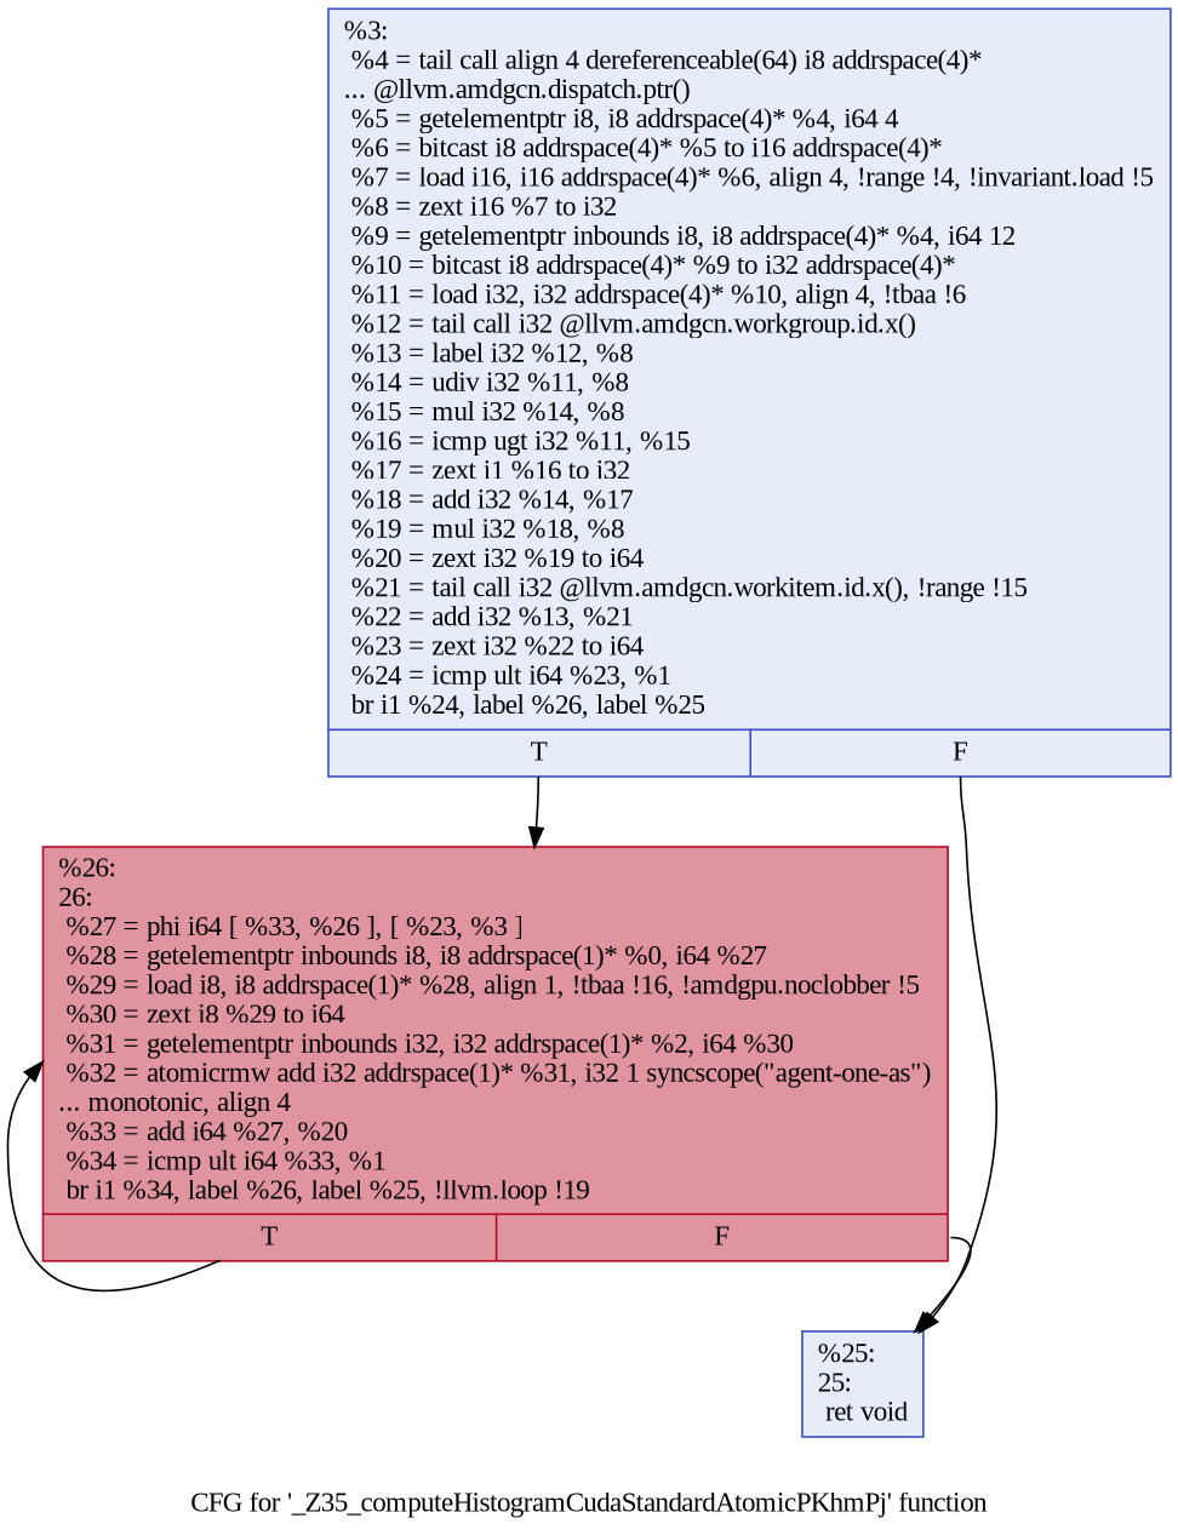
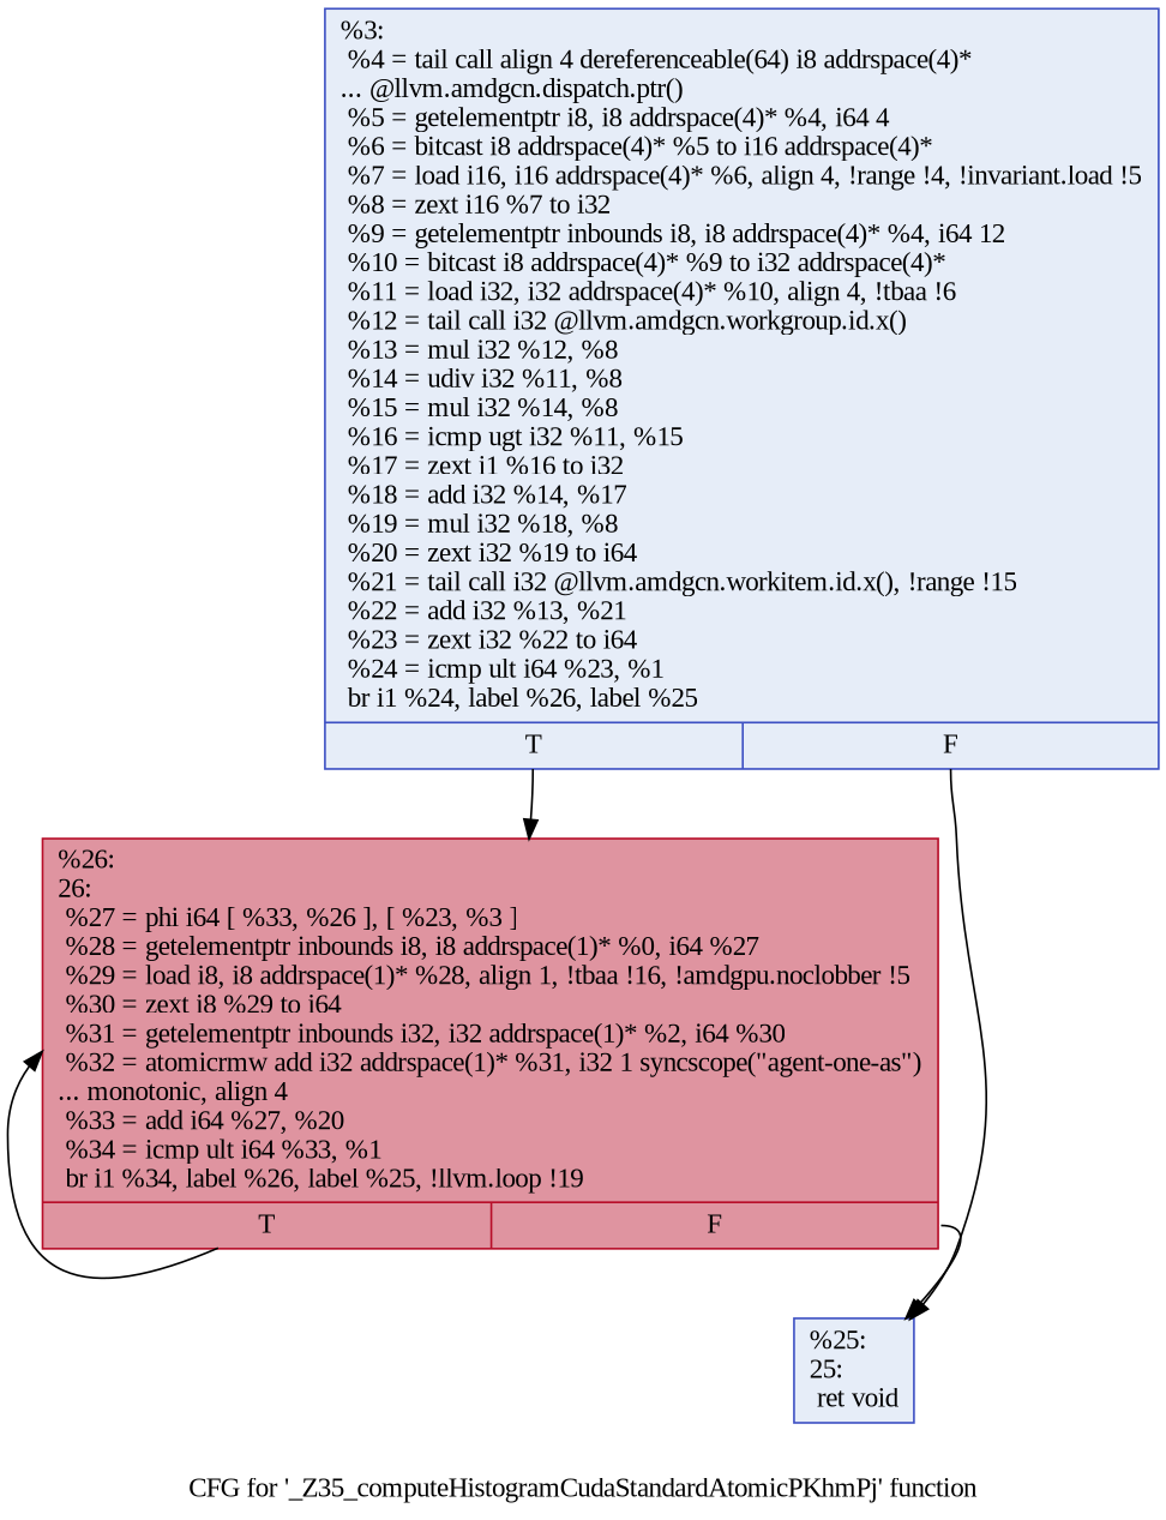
  digraph {
    label="CFG for '_Z35_computeHistogramCudaStandardAtomicPKhmPj' function"
    fontname="Liberation Serif"
    node [color="#3d50c3ff" fillcolor="#c7d7f070" shape=record style=filled fontname="Liberation Serif"]
    edge [tailport=s0 fontname="Liberation Serif"]
-   n1 [label="{%3:\l  %4 = tail call align 4 dereferenceable(64) i8 addrspace(4)*\l... @llvm.amdgcn.dispatch.ptr()\l  %5 = getelementptr i8, i8 addrspace(4)* %4, i64 4\l  %6 = bitcast i8 addrspace(4)* %5 to i16 addrspace(4)*\l  %7 = load i16, i16 addrspace(4)* %6, align 4, !range !4, !invariant.load !5\l  %8 = zext i16 %7 to i32\l  %9 = getelementptr inbounds i8, i8 addrspace(4)* %4, i64 12\l  %10 = bitcast i8 addrspace(4)* %9 to i32 addrspace(4)*\l  %11 = load i32, i32 addrspace(4)* %10, align 4, !tbaa !6\l  %12 = tail call i32 @llvm.amdgcn.workgroup.id.x()\l  %13 = label i32 %12, %8\l  %14 = udiv i32 %11, %8\l  %15 = mul i32 %14, %8\l  %16 = icmp ugt i32 %11, %15\l  %17 = zext i1 %16 to i32\l  %18 = add i32 %14, %17\l  %19 = mul i32 %18, %8\l  %20 = zext i32 %19 to i64\l  %21 = tail call i32 @llvm.amdgcn.workitem.id.x(), !range !15\l  %22 = add i32 %13, %21\l  %23 = zext i32 %22 to i64\l  %24 = icmp ult i64 %23, %1\l  br i1 %24, label %26, label %25\l|{<s0>T|<s1>F}}"]
+   n1 [label="{%3:\l  %4 = tail call align 4 dereferenceable(64) i8 addrspace(4)*\l... @llvm.amdgcn.dispatch.ptr()\l  %5 = getelementptr i8, i8 addrspace(4)* %4, i64 4\l  %6 = bitcast i8 addrspace(4)* %5 to i16 addrspace(4)*\l  %7 = load i16, i16 addrspace(4)* %6, align 4, !range !4, !invariant.load !5\l  %8 = zext i16 %7 to i32\l  %9 = getelementptr inbounds i8, i8 addrspace(4)* %4, i64 12\l  %10 = bitcast i8 addrspace(4)* %9 to i32 addrspace(4)*\l  %11 = load i32, i32 addrspace(4)* %10, align 4, !tbaa !6\l  %12 = tail call i32 @llvm.amdgcn.workgroup.id.x()\l  %13 = mul i32 %12, %8\l  %14 = udiv i32 %11, %8\l  %15 = mul i32 %14, %8\l  %16 = icmp ugt i32 %11, %15\l  %17 = zext i1 %16 to i32\l  %18 = add i32 %14, %17\l  %19 = mul i32 %18, %8\l  %20 = zext i32 %19 to i64\l  %21 = tail call i32 @llvm.amdgcn.workitem.id.x(), !range !15\l  %22 = add i32 %13, %21\l  %23 = zext i32 %22 to i64\l  %24 = icmp ult i64 %23, %1\l  br i1 %24, label %26, label %25\l|{<s0>T|<s1>F}}"]
    n2 [color="#b70d28ff" fillcolor="#b70d2870" label="{%26:\l26:                                               \l  %27 = phi i64 [ %33, %26 ], [ %23, %3 ]\l  %28 = getelementptr inbounds i8, i8 addrspace(1)* %0, i64 %27\l  %29 = load i8, i8 addrspace(1)* %28, align 1, !tbaa !16, !amdgpu.noclobber !5\l  %30 = zext i8 %29 to i64\l  %31 = getelementptr inbounds i32, i32 addrspace(1)* %2, i64 %30\l  %32 = atomicrmw add i32 addrspace(1)* %31, i32 1 syncscope(\"agent-one-as\")\l... monotonic, align 4\l  %33 = add i64 %27, %20\l  %34 = icmp ult i64 %33, %1\l  br i1 %34, label %26, label %25, !llvm.loop !19\l|{<s0>T|<s1>F}}"]
    n3 [label="{%25:\l25:                                               \l  ret void\l}"]
    n1 -> n2
    n1 -> n3 [tailport=s1]
    n2 -> n2
    n2 -> n3 [tailport=s1]
  }
